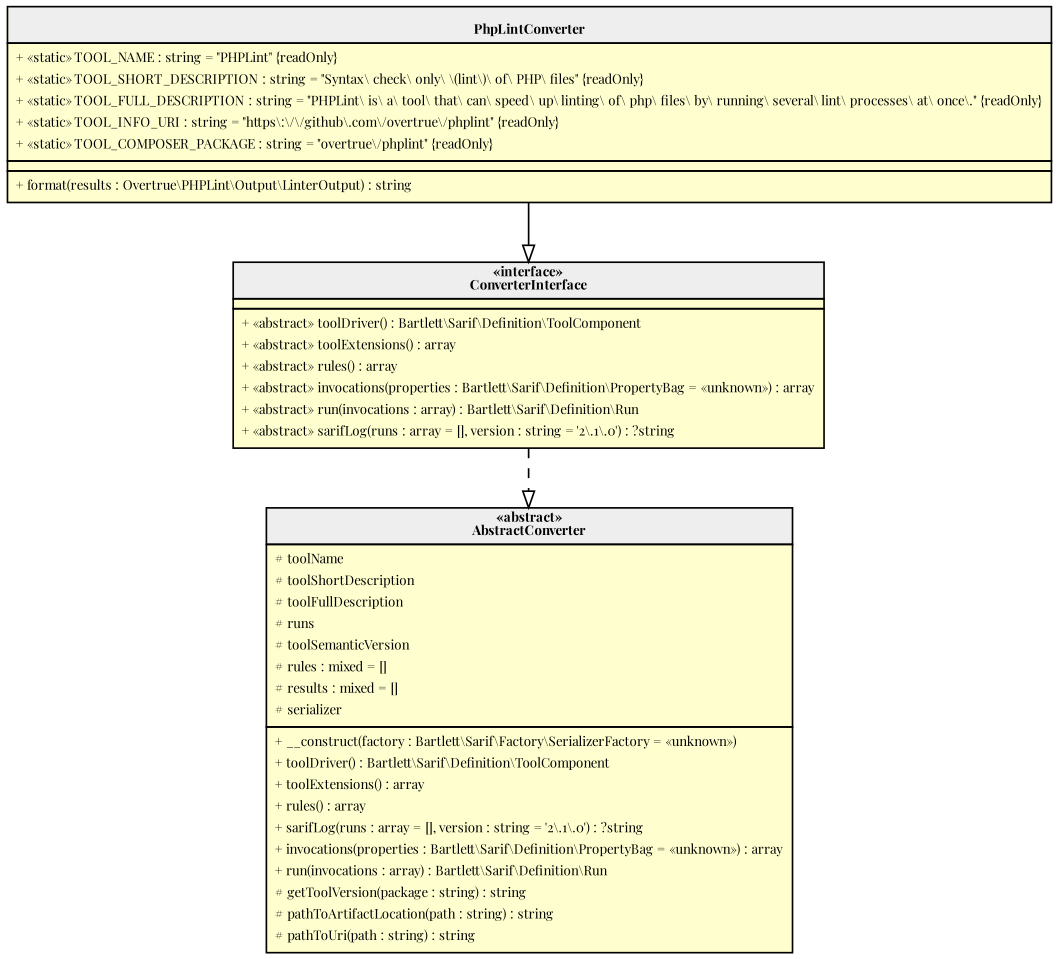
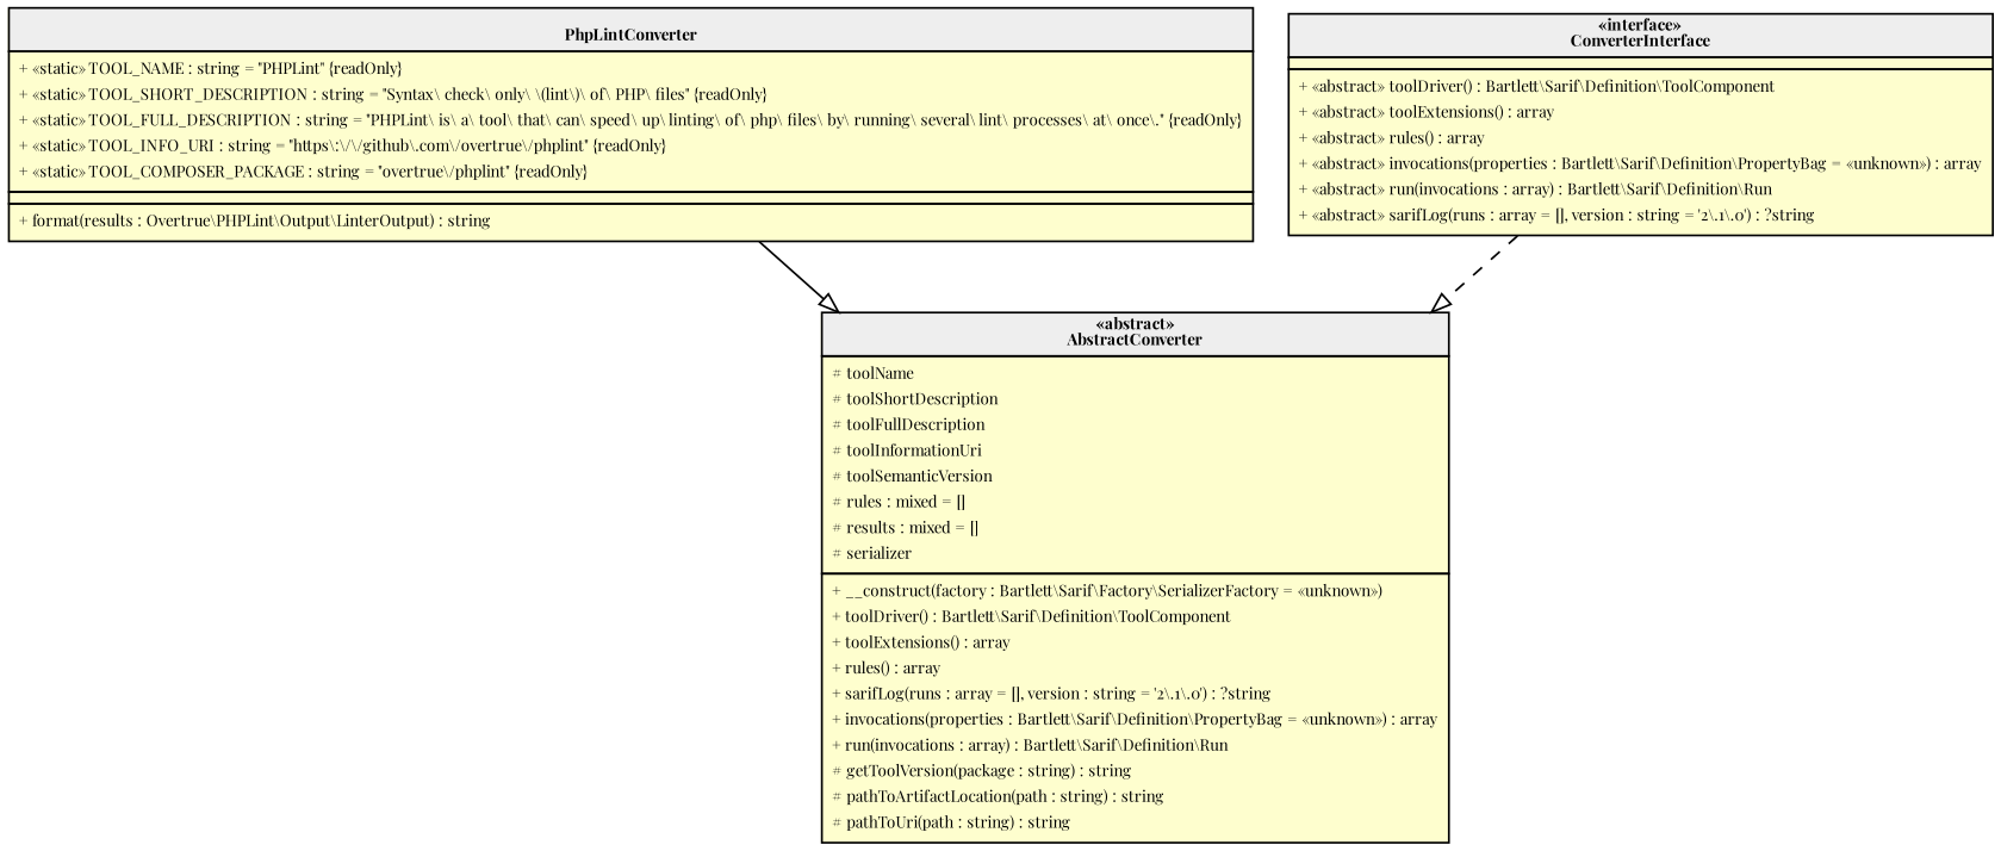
  digraph {
    fontname="Playfair Display"
    rankdir=TB
    node [fillcolor="#FEFECE" fontname="Playfair Display" fontsize=8 margin=0 shape=none style=filled]
    edge [arrowhead=empty fontname="Playfair Display" fontsize=8]
    n1 [label=< <table cellspacing="0" border="0" cellborder="1">     <tr><td bgcolor="#eeeeee"><b><br/>PhpLintConverter</b></td></tr>     <tr><td><table border="0" cellspacing="0" cellpadding="2">     <tr><td align="left">+ «static» TOOL_NAME : string = "PHPLint" {readOnly}</td></tr>     <tr><td align="left">+ «static» TOOL_SHORT_DESCRIPTION : string = "Syntax\ check\ only\ \(lint\)\ of\ PHP\ files" {readOnly}</td></tr>     <tr><td align="left">+ «static» TOOL_FULL_DESCRIPTION : string = "PHPLint\ is\ a\ tool\ that\ can\ speed\ up\ linting\ of\ php\ files\ by\ running\ several\ lint\ processes\ at\ once\." {readOnly}</td></tr>     <tr><td align="left">+ «static» TOOL_INFO_URI : string = "https\:\/\/github\.com\/overtrue\/phplint" {readOnly}</td></tr>     <tr><td align="left">+ «static» TOOL_COMPOSER_PACKAGE : string = "overtrue\/phplint" {readOnly}</td></tr> </table></td></tr>     <tr><td></td></tr>     <tr><td><table border="0" cellspacing="0" cellpadding="2">     <tr><td align="left">+ format(results : Overtrue\\PHPLint\\Output\\LinterOutput) : string</td></tr> </table></td></tr> </table>>]
-   n2 [label=< <table cellspacing="0" border="0" cellborder="1">     <tr><td bgcolor="#eeeeee"><b>«abstract»<br/>AbstractConverter</b></td></tr>     <tr><td><table border="0" cellspacing="0" cellpadding="2">     <tr><td align="left"># toolName</td></tr>     <tr><td align="left"># toolShortDescription</td></tr>     <tr><td align="left"># toolFullDescription</td></tr>     <tr><td align="left"># runs</td></tr>     <tr><td align="left"># toolSemanticVersion</td></tr>     <tr><td align="left"># rules : mixed = []</td></tr>     <tr><td align="left"># results : mixed = []</td></tr>     <tr><td align="left"># serializer</td></tr> </table></td></tr>     <tr><td><table border="0" cellspacing="0" cellpadding="2">     <tr><td align="left">+ __construct(factory : Bartlett\\Sarif\\Factory\\SerializerFactory = «unknown»)</td></tr>     <tr><td align="left">+ toolDriver() : Bartlett\\Sarif\\Definition\\ToolComponent</td></tr>     <tr><td align="left">+ toolExtensions() : array</td></tr>     <tr><td align="left">+ rules() : array</td></tr>     <tr><td align="left">+ sarifLog(runs : array = [], version : string = '2\.1\.0') : ?string</td></tr>     <tr><td align="left">+ invocations(properties : Bartlett\\Sarif\\Definition\\PropertyBag = «unknown») : array</td></tr>     <tr><td align="left">+ run(invocations : array) : Bartlett\\Sarif\\Definition\\Run</td></tr>     <tr><td align="left"># getToolVersion(package : string) : string</td></tr>     <tr><td align="left"># pathToArtifactLocation(path : string) : string</td></tr>     <tr><td align="left"># pathToUri(path : string) : string</td></tr> </table></td></tr> </table>>]
+   n2 [label=< <table cellspacing="0" border="0" cellborder="1">     <tr><td bgcolor="#eeeeee"><b>«abstract»<br/>AbstractConverter</b></td></tr>     <tr><td><table border="0" cellspacing="0" cellpadding="2">     <tr><td align="left"># toolName</td></tr>     <tr><td align="left"># toolShortDescription</td></tr>     <tr><td align="left"># toolFullDescription</td></tr>     <tr><td align="left"># toolInformationUri</td></tr>     <tr><td align="left"># toolSemanticVersion</td></tr>     <tr><td align="left"># rules : mixed = []</td></tr>     <tr><td align="left"># results : mixed = []</td></tr>     <tr><td align="left"># serializer</td></tr> </table></td></tr>     <tr><td><table border="0" cellspacing="0" cellpadding="2">     <tr><td align="left">+ __construct(factory : Bartlett\\Sarif\\Factory\\SerializerFactory = «unknown»)</td></tr>     <tr><td align="left">+ toolDriver() : Bartlett\\Sarif\\Definition\\ToolComponent</td></tr>     <tr><td align="left">+ toolExtensions() : array</td></tr>     <tr><td align="left">+ rules() : array</td></tr>     <tr><td align="left">+ sarifLog(runs : array = [], version : string = '2\.1\.0') : ?string</td></tr>     <tr><td align="left">+ invocations(properties : Bartlett\\Sarif\\Definition\\PropertyBag = «unknown») : array</td></tr>     <tr><td align="left">+ run(invocations : array) : Bartlett\\Sarif\\Definition\\Run</td></tr>     <tr><td align="left"># getToolVersion(package : string) : string</td></tr>     <tr><td align="left"># pathToArtifactLocation(path : string) : string</td></tr>     <tr><td align="left"># pathToUri(path : string) : string</td></tr> </table></td></tr> </table>>]
    n3 [label=< <table cellspacing="0" border="0" cellborder="1">     <tr><td bgcolor="#eeeeee"><b>«interface»<br/>ConverterInterface</b></td></tr>     <tr><td></td></tr>     <tr><td><table border="0" cellspacing="0" cellpadding="2">     <tr><td align="left">+ «abstract» toolDriver() : Bartlett\\Sarif\\Definition\\ToolComponent</td></tr>     <tr><td align="left">+ «abstract» toolExtensions() : array</td></tr>     <tr><td align="left">+ «abstract» rules() : array</td></tr>     <tr><td align="left">+ «abstract» invocations(properties : Bartlett\\Sarif\\Definition\\PropertyBag = «unknown») : array</td></tr>     <tr><td align="left">+ «abstract» run(invocations : array) : Bartlett\\Sarif\\Definition\\Run</td></tr>     <tr><td align="left">+ «abstract» sarifLog(runs : array = [], version : string = '2\.1\.0') : ?string</td></tr> </table></td></tr> </table>>]
    subgraph sub_1 {
      bgcolor=BurlyWood
      label="Bartlett\\Sarif\\Converter"
      n1
      n2
      n3
    }
-   n1 -> n3 [style=filled]
+   n1 -> n2 [style=filled]
    n3 -> n2 [style=dashed]
  }
